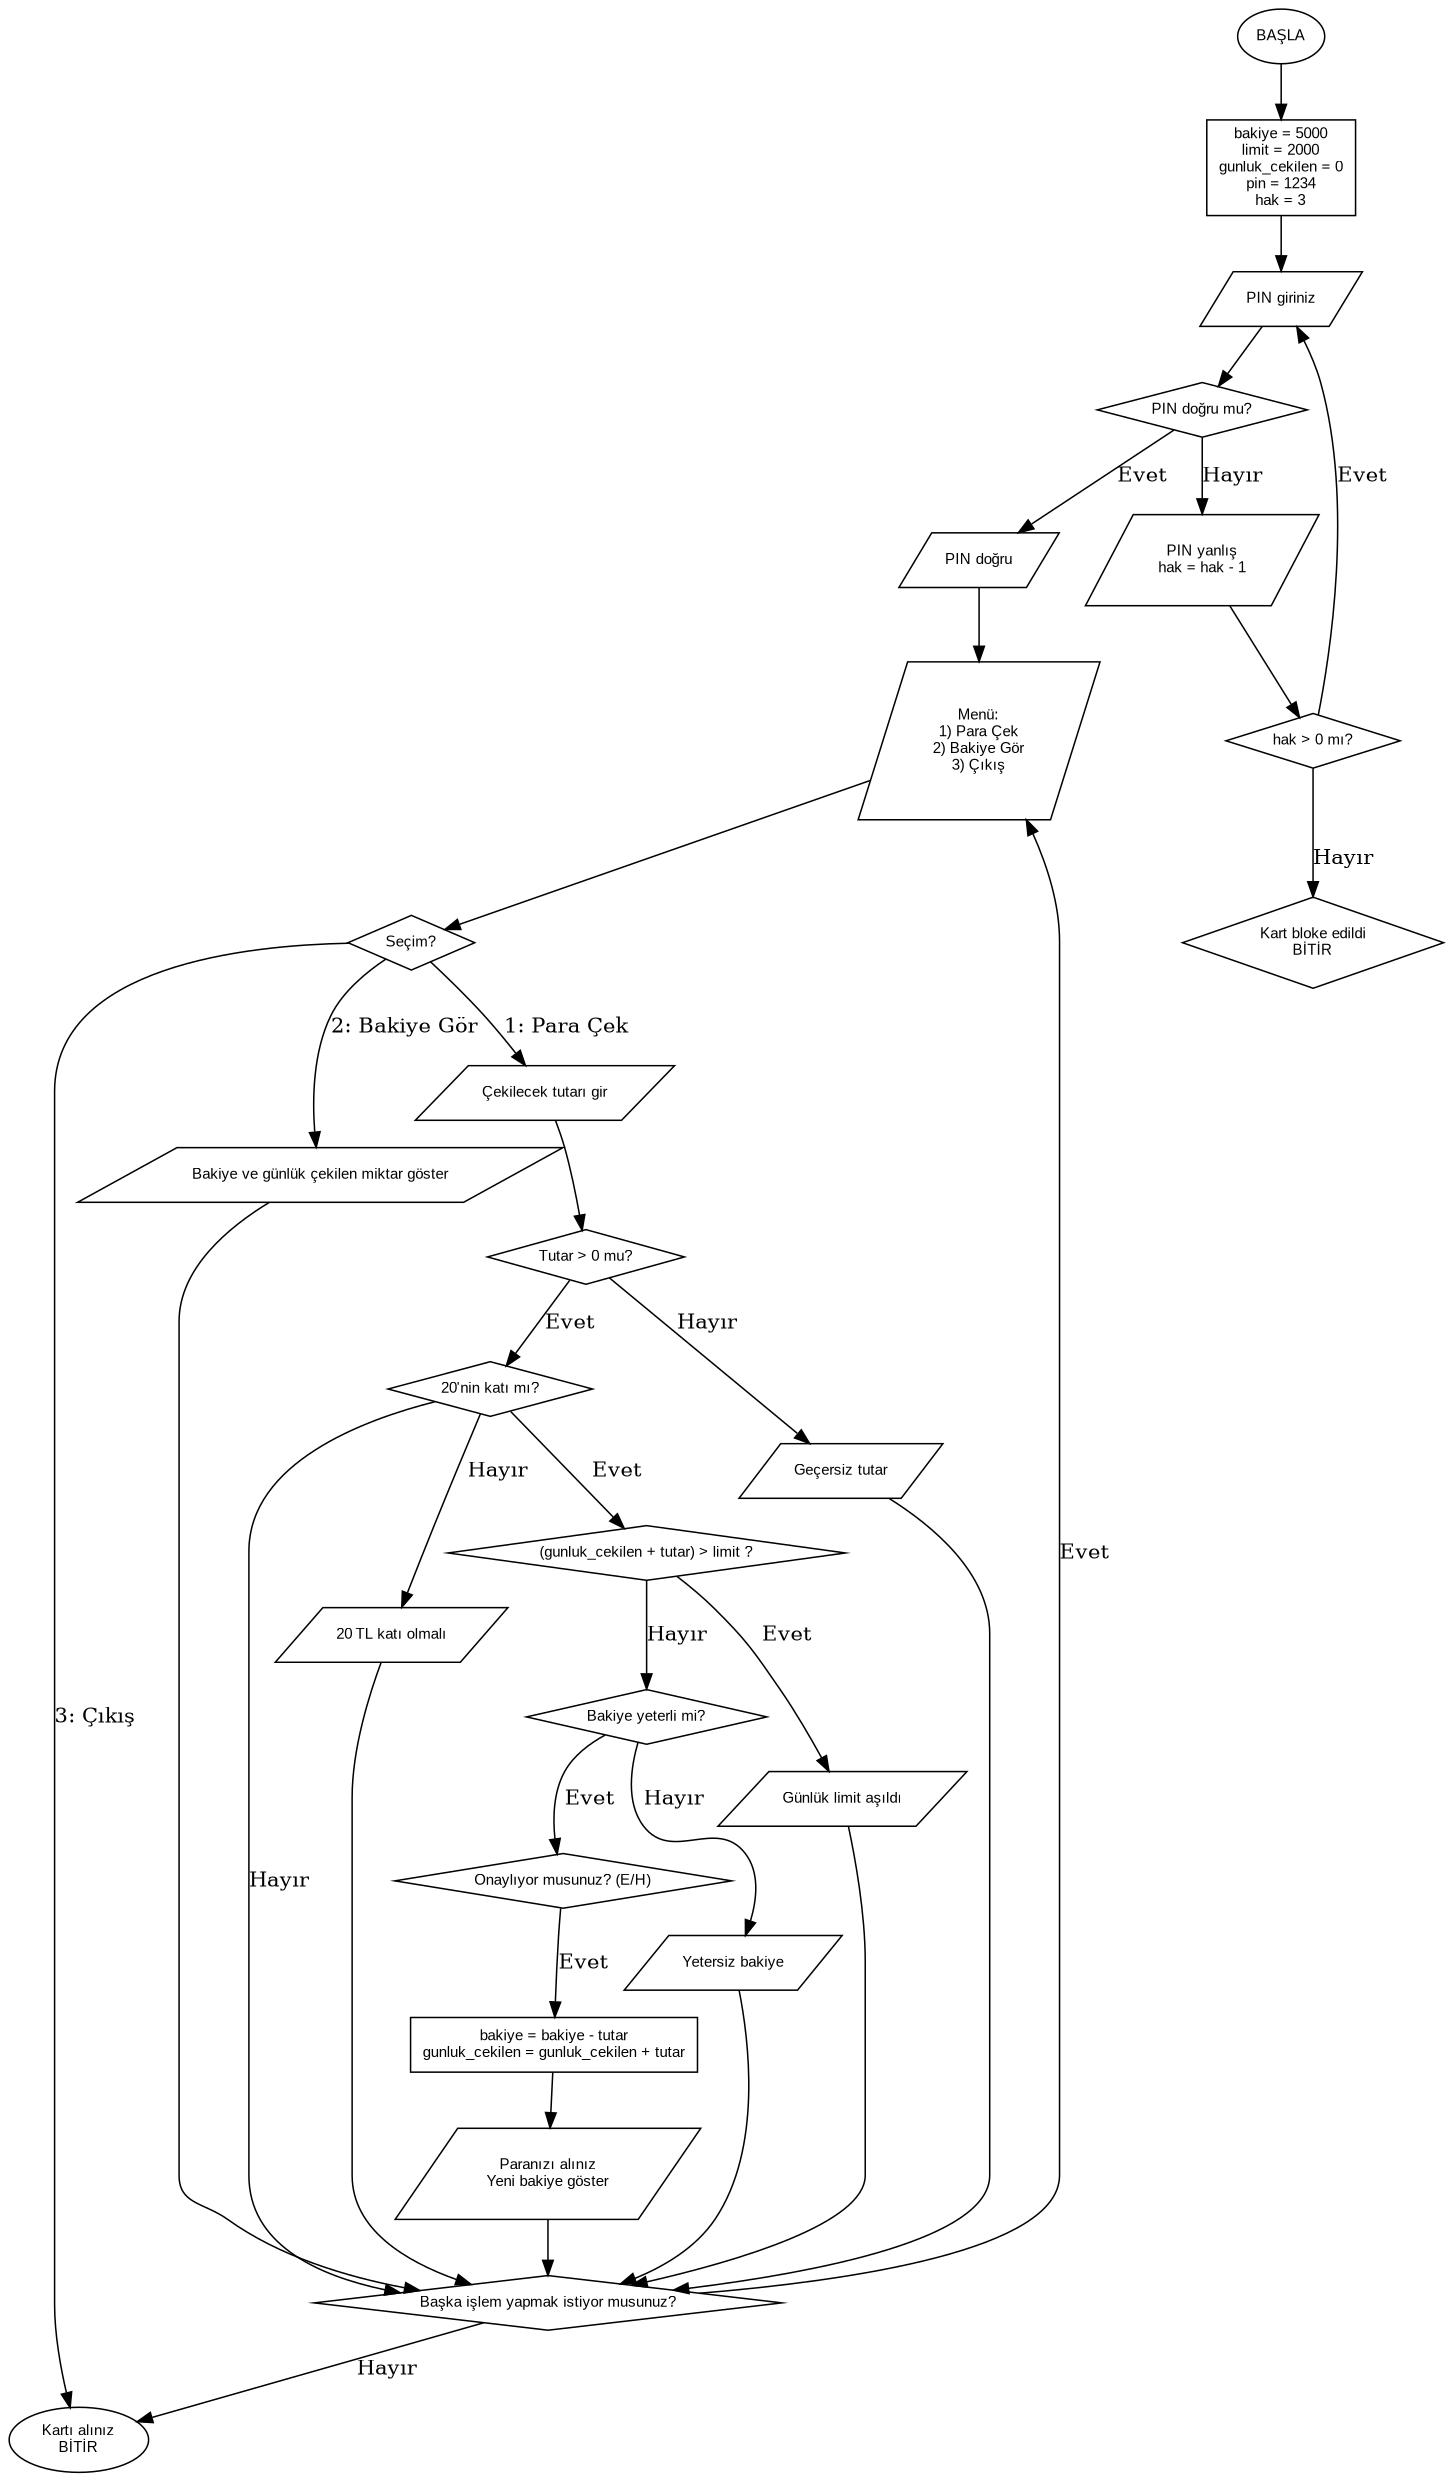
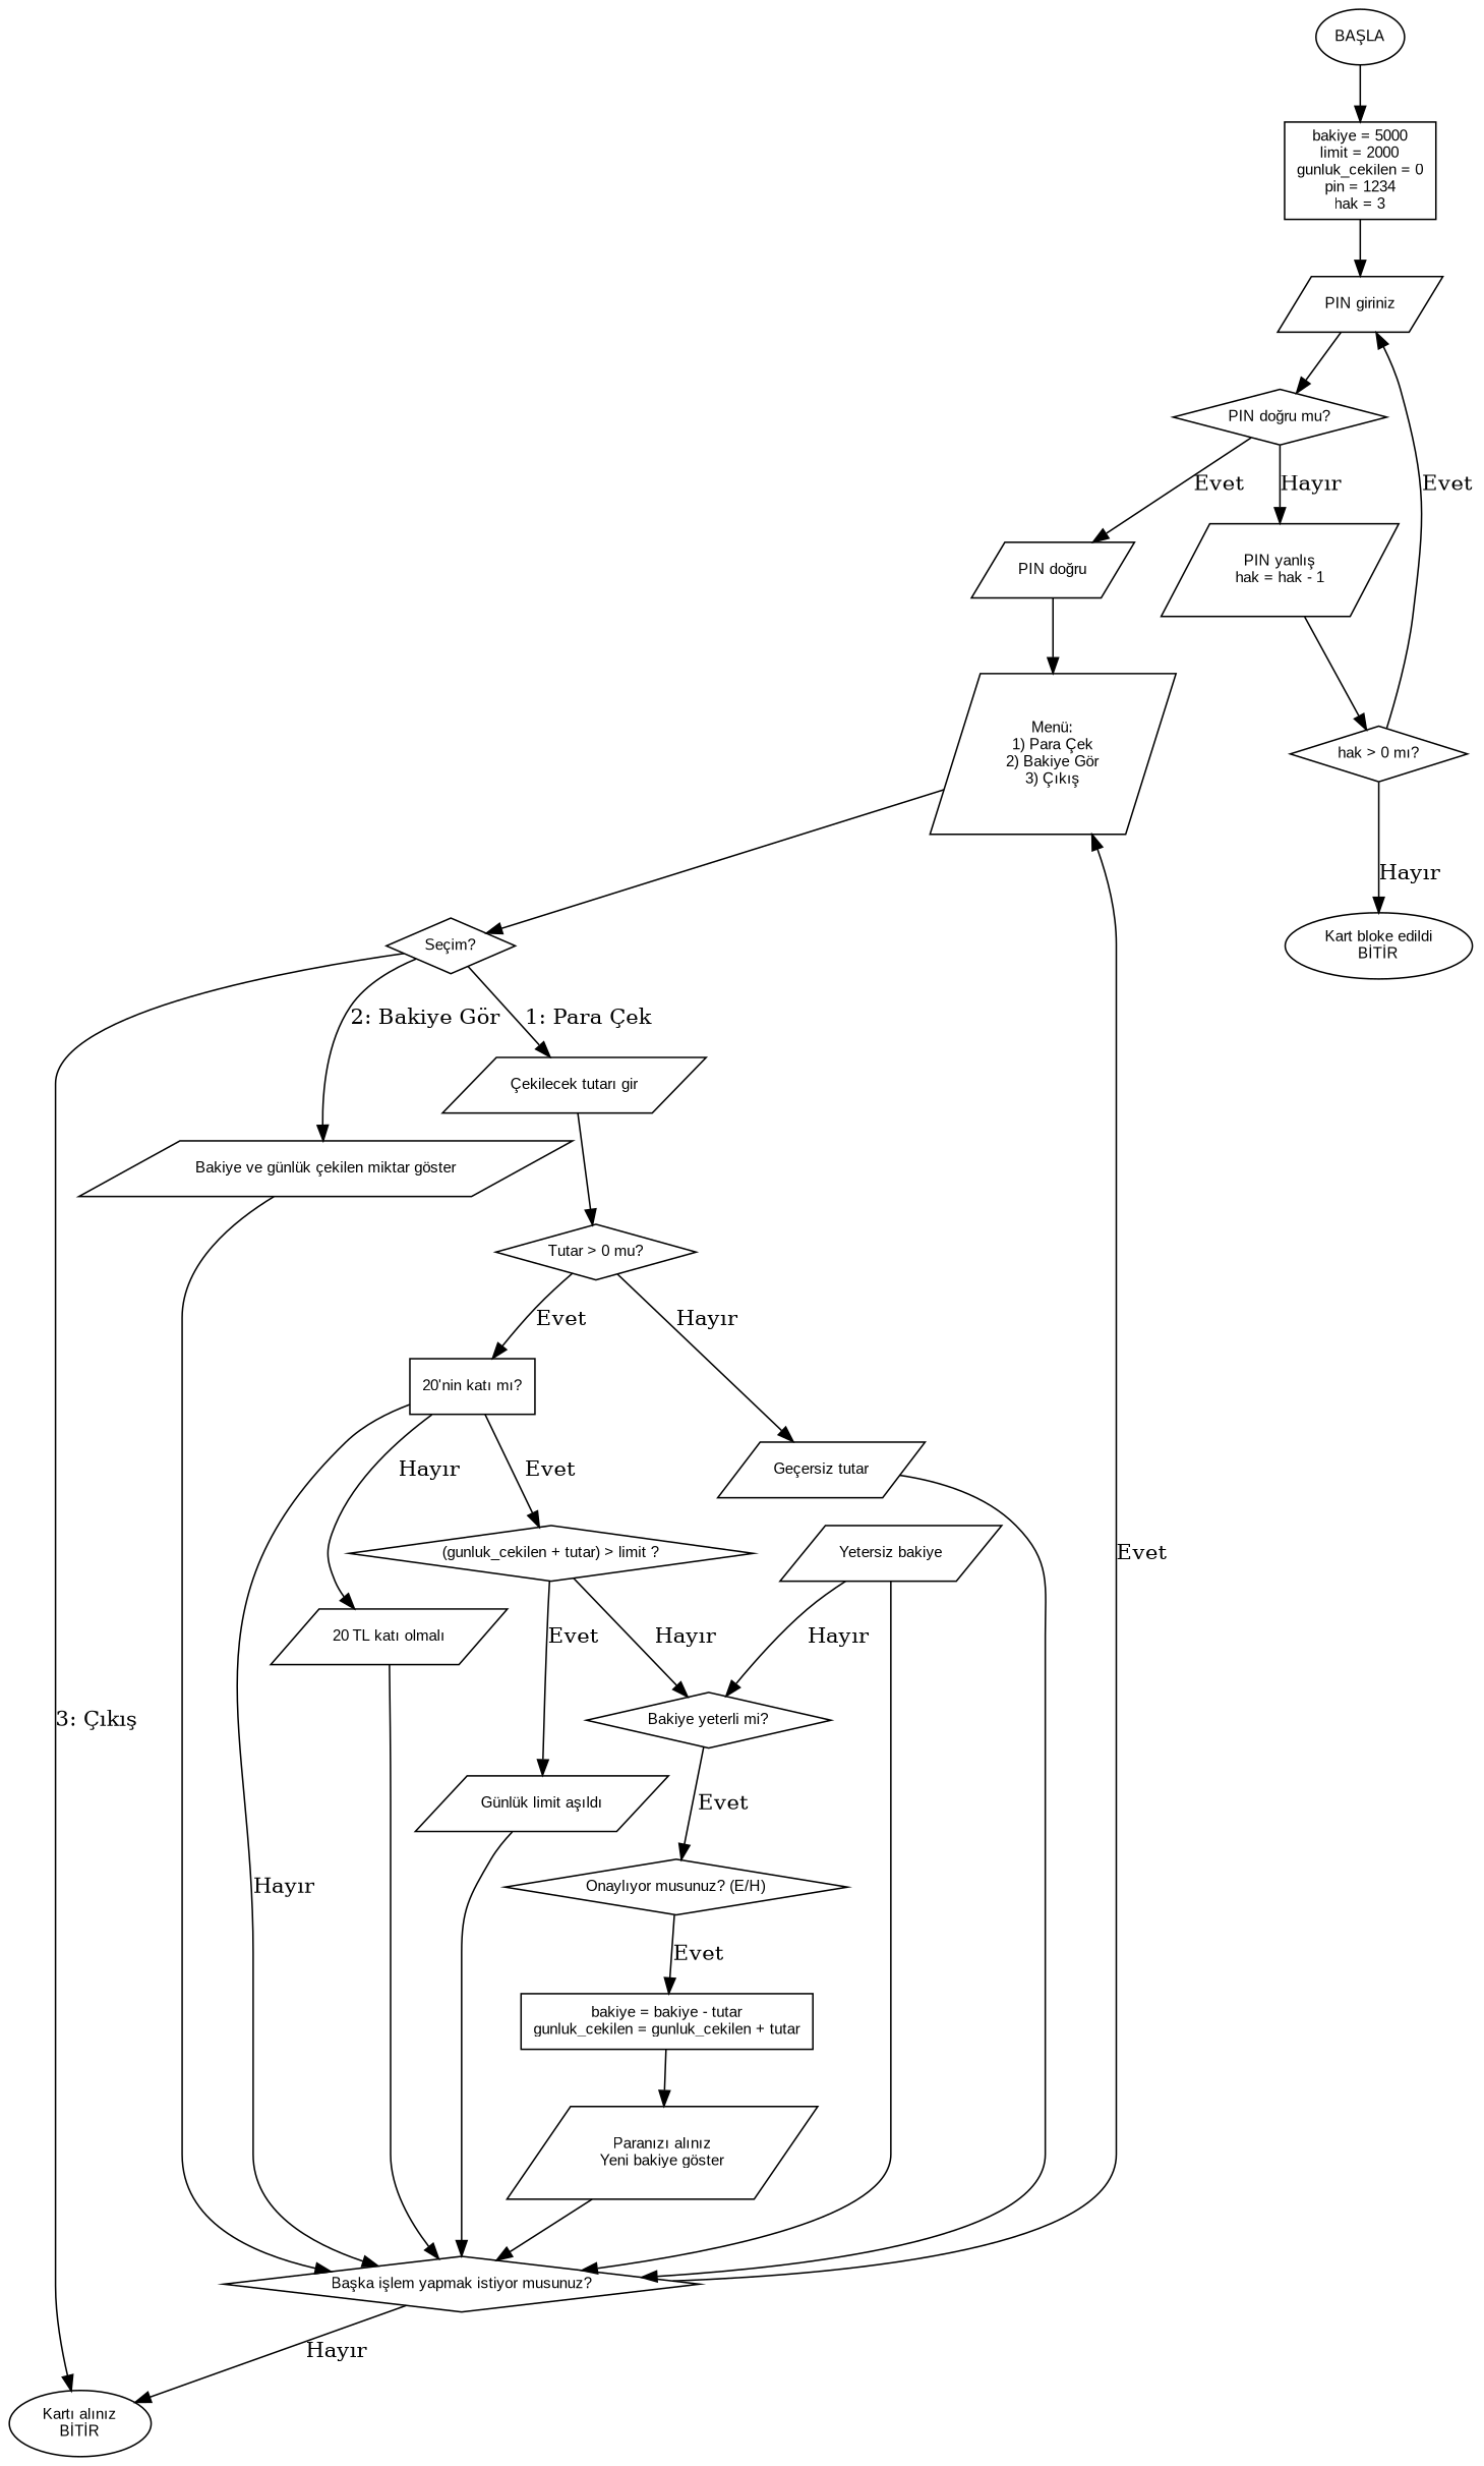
  digraph {
    rankdir=TB
    node [fontname=Arial fontsize=10 shape=parallelogram]
    n1 [label="BAŞLA" shape=ellipse]
    n2 [label="bakiye = 5000\nlimit = 2000\ngunluk_cekilen = 0\npin = 1234\nhak = 3" shape=box]
    n3 [label="PIN giriniz"]
    n4 [label="PIN doğru mu?" shape=diamond]
    n5 [label="PIN doğru"]
    n6 [label="PIN yanlış\nhak = hak - 1"]
    n7 [label="Menü:\n1) Para Çek\n2) Bakiye Gör\n3) Çıkış"]
    n8 [label="hak > 0 mı?" shape=diamond]
    n9 [label="Seçim?" shape=diamond]
-   n10 [label="Kart bloke edildi\nBİTİR" shape=diamond]
+   n10 [label="Kart bloke edildi\nBİTİR" shape=ellipse]
    n11 [label="Çekilecek tutarı gir"]
    n12 [label="Bakiye ve günlük çekilen miktar göster"]
    n13 [label="Kartı alınız\nBİTİR" shape=ellipse]
    n14 [label="Tutar > 0 mu?" shape=diamond]
    n15 [label="Başka işlem yapmak istiyor musunuz?" shape=diamond]
    n16 [label="Geçersiz tutar"]
-   n17 [label="20'nin katı mı?" shape=diamond]
+   n17 [label="20'nin katı mı?" shape=box]
    n18 [label="20 TL katı olmalı"]
    n19 [label="(gunluk_cekilen + tutar) > limit ?" shape=diamond]
    n20 [label="Günlük limit aşıldı"]
    n21 [label="Bakiye yeterli mi?" shape=diamond]
    n22 [label="Yetersiz bakiye"]
    n23 [label="Onaylıyor musunuz? (E/H)" shape=diamond]
    n24 [label="bakiye = bakiye - tutar\ngunluk_cekilen = gunluk_cekilen + tutar" shape=box]
    n25 [label="Paranızı alınız\nYeni bakiye göster"]
    n1 -> n2
    n2 -> n3
    n3 -> n4
    n4 -> n5 [label=Evet]
    n4 -> n6 [label="Hayır"]
    n5 -> n7
    n6 -> n8
    n7 -> n9
    n8 -> n3 [label=Evet]
    n8 -> n10 [label="Hayır"]
    n9 -> n11 [label="1: Para Çek"]
    n9 -> n12 [label="2: Bakiye Gör"]
    n9 -> n13 [label="3: Çıkış"]
    n11 -> n14
    n12 -> n15
    n14 -> n16 [label="Hayır"]
    n14 -> n17 [label=Evet]
    n15 -> n7 [label=Evet]
    n15 -> n13 [label="Hayır"]
    n16 -> n15
    n17 -> n15 [label="Hayır"]
    n17 -> n18 [label="Hayır"]
    n17 -> n19 [label=Evet]
    n18 -> n15
    n19 -> n20 [label=Evet]
    n19 -> n21 [label="Hayır"]
    n20 -> n15
-   n21 -> n22 [label="Hayır"]
+   n22 -> n21 [label="Hayır"]
    n21 -> n23 [label=Evet]
    n22 -> n15
    n23 -> n24 [label=Evet]
    n24 -> n25
    n25 -> n15
  }
